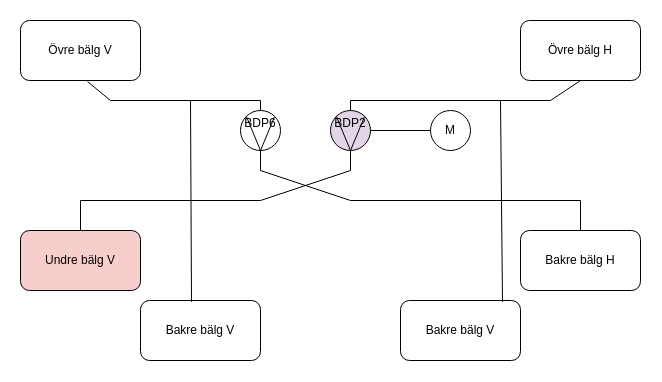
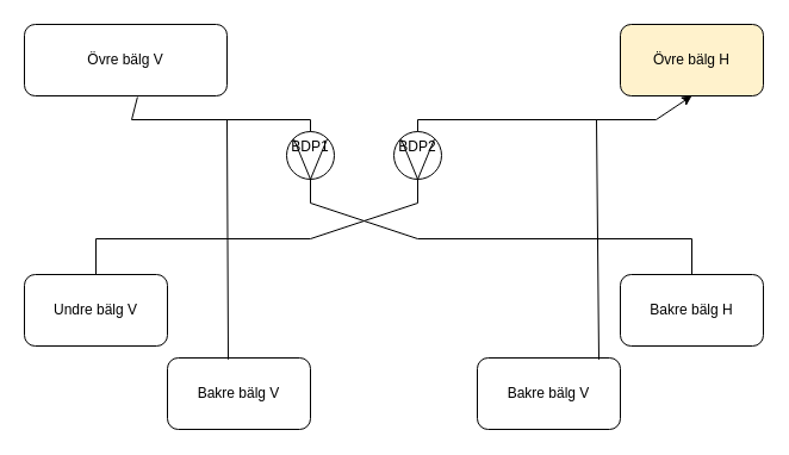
  <mxCell id="0" />
  <mxCell id="1" parent="0" />
- <mxCell id="2" value="Övre bälg V" style="rounded=1;whiteSpace=wrap;html=1;" vertex="1" parent="1"><mxGeometry x="20" y="20" width="120" height="60" as="geometry" /></mxCell>
- <mxCell id="3" value="Övre bälg H" style="rounded=1;whiteSpace=wrap;html=1;" vertex="1" parent="1"><mxGeometry x="520" y="20" width="120" height="60" as="geometry" /></mxCell>
- <mxCell id="4" value="Undre bälg V" style="rounded=1;whiteSpace=wrap;html=1;fillColor=#f8cecc;" vertex="1" parent="1"><mxGeometry x="20" y="230" width="120" height="60" as="geometry" /></mxCell>
+ <mxCell id="2" value="Övre bälg V" style="rounded=1;whiteSpace=wrap;html=1;" vertex="1" parent="1"><mxGeometry x="20" y="20" width="170" height="60" as="geometry" /></mxCell>
+ <mxCell id="3" value="Övre bälg H" style="rounded=1;whiteSpace=wrap;html=1;fillColor=#fff2cc;" vertex="1" parent="1"><mxGeometry x="520" y="20" width="120" height="60" as="geometry" /></mxCell>
+ <mxCell id="4" value="Undre bälg V" style="rounded=1;whiteSpace=wrap;html=1;" vertex="1" parent="1"><mxGeometry x="20" y="230" width="120" height="60" as="geometry" /></mxCell>
  <mxCell id="5" value="Bakre bälg H" style="rounded=1;whiteSpace=wrap;html=1;" vertex="1" parent="1"><mxGeometry x="520" y="230" width="120" height="60" as="geometry" /></mxCell>
- <mxCell id="6" value="&lt;div&gt;BDP6&lt;/div&gt;&lt;div&gt;&lt;br&gt;&lt;/div&gt;" style="ellipse;whiteSpace=wrap;html=1;aspect=fixed;" vertex="1" parent="1"><mxGeometry x="240" y="110" width="40" height="40" as="geometry" /></mxCell>
- <mxCell id="7" value="&lt;div&gt;BDP2&lt;/div&gt;&lt;div&gt;&lt;br&gt;&lt;/div&gt;" style="ellipse;whiteSpace=wrap;html=1;aspect=fixed;fillColor=#e1d5e7;" vertex="1" parent="1"><mxGeometry x="330" y="110" width="40" height="40" as="geometry" /></mxCell>
+ <mxCell id="6" value="&lt;div&gt;BDP1&lt;/div&gt;&lt;div&gt;&lt;br&gt;&lt;/div&gt;" style="ellipse;whiteSpace=wrap;html=1;aspect=fixed;" vertex="1" parent="1"><mxGeometry x="240" y="110" width="40" height="40" as="geometry" /></mxCell>
+ <mxCell id="7" value="&lt;div&gt;BDP2&lt;/div&gt;&lt;div&gt;&lt;br&gt;&lt;/div&gt;" style="ellipse;whiteSpace=wrap;html=1;aspect=fixed;" vertex="1" parent="1"><mxGeometry x="330" y="110" width="40" height="40" as="geometry" /></mxCell>
  <mxCell id="8" value="" style="endArrow=none;html=1;rounded=0;exitX=0.558;exitY=1.017;exitDx=0;exitDy=0;exitPerimeter=0;entryX=0.5;entryY=0;entryDx=0;entryDy=0;" edge="1" parent="1" source="2" target="6"><mxGeometry width="50" height="50" relative="1" as="geometry"><mxPoint x="310" y="340" as="sourcePoint" /><mxPoint x="250" y="90" as="targetPoint" /><Array as="points"><mxPoint x="110" y="100" /><mxPoint x="260" y="100" /></Array></mxGeometry></mxCell>
  <mxCell id="9" value="" style="endArrow=none;html=1;rounded=0;entryX=0.5;entryY=0;entryDx=0;entryDy=0;" edge="1" parent="1" target="5"><mxGeometry width="50" height="50" relative="1" as="geometry"><mxPoint x="260" y="150" as="sourcePoint" /><mxPoint x="360" y="290" as="targetPoint" /><Array as="points"><mxPoint x="260" y="170" /><mxPoint x="350" y="200" /><mxPoint x="580" y="200" /></Array></mxGeometry></mxCell>
  <mxCell id="10" value="" style="endArrow=none;html=1;rounded=0;entryX=1;entryY=0;entryDx=0;entryDy=0;exitX=0.5;exitY=1;exitDx=0;exitDy=0;" edge="1" parent="1" source="6" target="6"><mxGeometry width="50" height="50" relative="1" as="geometry"><mxPoint x="310" y="340" as="sourcePoint" /><mxPoint x="360" y="290" as="targetPoint" /></mxGeometry></mxCell>
  <mxCell id="11" value="" style="endArrow=none;html=1;rounded=0;exitX=0.5;exitY=1;exitDx=0;exitDy=0;entryX=0;entryY=0;entryDx=0;entryDy=0;" edge="1" parent="1" source="6" target="6"><mxGeometry width="50" height="50" relative="1" as="geometry"><mxPoint x="310" y="40" as="sourcePoint" /><mxPoint x="270" y="-10" as="targetPoint" /></mxGeometry></mxCell>
  <mxCell id="12" value="" style="endArrow=none;html=1;rounded=0;exitX=0.5;exitY=1;exitDx=0;exitDy=0;entryX=1;entryY=0;entryDx=0;entryDy=0;" edge="1" parent="1" source="7" target="7"><mxGeometry width="50" height="50" relative="1" as="geometry"><mxPoint x="310" y="50" as="sourcePoint" /><mxPoint x="360" y="0" as="targetPoint" /></mxGeometry></mxCell>
  <mxCell id="13" value="" style="endArrow=none;html=1;rounded=0;exitX=0.5;exitY=1;exitDx=0;exitDy=0;entryX=0;entryY=0;entryDx=0;entryDy=0;" edge="1" parent="1" source="7" target="7"><mxGeometry width="50" height="50" relative="1" as="geometry"><mxPoint x="310" y="50" as="sourcePoint" /><mxPoint x="360" y="0" as="targetPoint" /></mxGeometry></mxCell>
- <mxCell id="14" value="" style="endArrow=none;html=1;rounded=0;entryX=0.5;entryY=1;entryDx=0;entryDy=0;exitX=0.5;exitY=0;exitDx=0;exitDy=0;" edge="1" parent="1" source="7" target="3"><mxGeometry width="50" height="50" relative="1" as="geometry"><mxPoint x="310" y="110" as="sourcePoint" /><mxPoint x="360" y="60" as="targetPoint" /><Array as="points"><mxPoint x="350" y="100" /><mxPoint x="550" y="100" /></Array></mxGeometry></mxCell>
+ <mxCell id="14" value="" style="endArrow=classic;html=1;rounded=0;entryX=0.5;entryY=1;entryDx=0;entryDy=0;exitX=0.5;exitY=0;exitDx=0;exitDy=0;" edge="1" parent="1" source="7" target="3"><mxGeometry width="50" height="50" relative="1" as="geometry"><mxPoint x="310" y="110" as="sourcePoint" /><mxPoint x="360" y="60" as="targetPoint" /><Array as="points"><mxPoint x="350" y="100" /><mxPoint x="550" y="100" /></Array></mxGeometry></mxCell>
  <mxCell id="15" value="" style="endArrow=none;html=1;rounded=0;entryX=0.5;entryY=1;entryDx=0;entryDy=0;" edge="1" parent="1" target="7"><mxGeometry width="50" height="50" relative="1" as="geometry"><mxPoint x="80" y="230" as="sourcePoint" /><mxPoint x="360" y="60" as="targetPoint" /><Array as="points"><mxPoint x="80" y="200" /><mxPoint x="260" y="200" /><mxPoint x="350" y="170" /></Array></mxGeometry></mxCell>
- <mxCell id="16" value="M" style="ellipse;whiteSpace=wrap;html=1;aspect=fixed;" vertex="1" parent="1"><mxGeometry x="430" y="110" width="40" height="40" as="geometry" /></mxCell>
- <mxCell id="17" value="" style="endArrow=none;html=1;rounded=0;entryX=0;entryY=0.5;entryDx=0;entryDy=0;exitX=1;exitY=0.5;exitDx=0;exitDy=0;" edge="1" parent="1" source="7" target="16"><mxGeometry width="50" height="50" relative="1" as="geometry"><mxPoint x="310" y="180" as="sourcePoint" /><mxPoint x="360" y="130" as="targetPoint" /></mxGeometry></mxCell>
  <mxCell id="18" value="Bakre bälg V" style="rounded=1;whiteSpace=wrap;html=1;" vertex="1" parent="1"><mxGeometry x="140" y="300" width="120" height="60" as="geometry" /></mxCell>
  <mxCell id="19" value="Bakre bälg V" style="rounded=1;whiteSpace=wrap;html=1;" vertex="1" parent="1"><mxGeometry x="400" y="300" width="120" height="60" as="geometry" /></mxCell>
  <mxCell id="20" value="" style="endArrow=none;html=1;rounded=0;exitX=0.425;exitY=0.021;exitDx=0;exitDy=0;exitPerimeter=0;" edge="1" parent="1" source="18"><mxGeometry width="50" height="50" relative="1" as="geometry"><mxPoint x="320" y="240" as="sourcePoint" /><mxPoint x="190" y="100" as="targetPoint" /></mxGeometry></mxCell>
  <mxCell id="21" value="" style="endArrow=none;html=1;rounded=0;exitX=0.85;exitY=0.022;exitDx=0;exitDy=0;exitPerimeter=0;" edge="1" parent="1" source="19"><mxGeometry width="50" height="50" relative="1" as="geometry"><mxPoint x="320" y="240" as="sourcePoint" /><mxPoint x="500" y="100" as="targetPoint" /></mxGeometry></mxCell>
